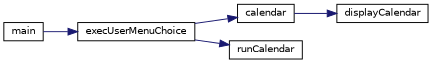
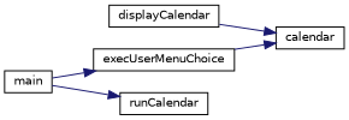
  digraph {
    rankdir=RL
    node [color=black fillcolor=white fontname=Helvetica fontsize=10 shape=record style=filled]
    edge [color=midnightblue dir=back fontname=Helvetica fontsize=10 labelfontname=Helvetica labelfontsize=10 style=solid]
    n1 [height=0.2 label=displayCalendar width=0.4]
    n2 [height=0.2 label=calendar width=0.4]
    n3 [height=0.2 label=execUserMenuChoice width=0.4]
    n4 [height=0.2 label=runCalendar width=0.4]
    n5 [height=0.2 label=main width=0.4]
-   n1 -> n2
+   n2 -> n1
    n2 -> n3
    n3 -> n5
-   n4 -> n3
+   n4 -> n5
  }
